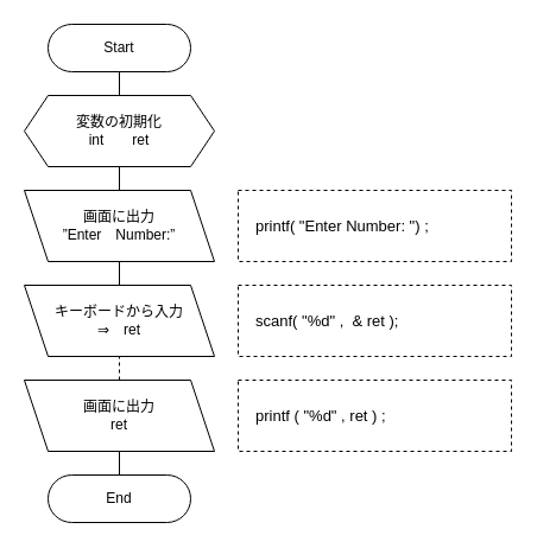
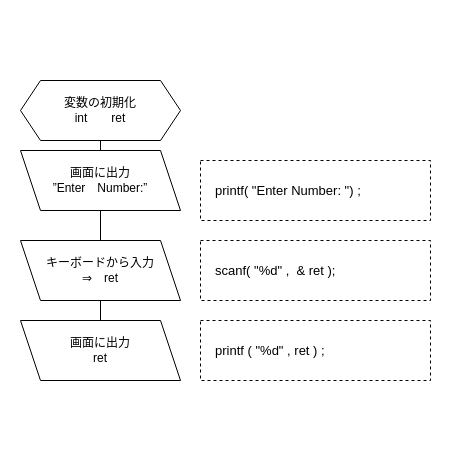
  <mxCell id="0" />
  <mxCell id="1" parent="0" />
- <mxCell id="2" value="Start" style="rounded=1;whiteSpace=wrap;html=1;arcSize=50;flipV=0;flipH=1;" parent="1" vertex="1"><mxGeometry x="40" y="20" width="120" height="40" as="geometry" /></mxCell>
  <mxCell id="3" value="変数の初期化&lt;br&gt;int　　ret" style="shape=hexagon;perimeter=hexagonPerimeter2;whiteSpace=wrap;html=1;fixedSize=1;flipV=0;flipH=1;" parent="1" vertex="1"><mxGeometry x="20" y="80" width="160" height="60" as="geometry" /></mxCell>
- <mxCell id="4" value="画面に出力&lt;br&gt;”Enter　Number:”" style="shape=parallelogram;perimeter=parallelogramPerimeter;whiteSpace=wrap;html=1;fixedSize=1;flipV=0;flipH=1;" parent="1" vertex="1"><mxGeometry x="20" y="160" width="160" height="60" as="geometry" /></mxCell>
+ <mxCell id="4" value="画面に出力&lt;br&gt;”Enter　Number:”" style="shape=parallelogram;perimeter=parallelogramPerimeter;whiteSpace=wrap;html=1;fixedSize=1;flipV=0;flipH=1;" parent="1" vertex="1"><mxGeometry x="20" y="150" width="160" height="60" as="geometry" /></mxCell>
  <mxCell id="5" value="キーボードから入力&lt;br&gt;⇒　ret" style="shape=parallelogram;perimeter=parallelogramPerimeter;whiteSpace=wrap;html=1;fixedSize=1;flipV=0;flipH=1;" parent="1" vertex="1"><mxGeometry x="20" y="240" width="160" height="60" as="geometry" /></mxCell>
  <mxCell id="6" value="画面に出力&lt;br&gt;ret" style="shape=parallelogram;perimeter=parallelogramPerimeter;whiteSpace=wrap;html=1;fixedSize=1;flipV=0;flipH=1;" parent="1" vertex="1"><mxGeometry x="20" y="320" width="160" height="60" as="geometry" /></mxCell>
- <mxCell id="7" value="End" style="rounded=1;whiteSpace=wrap;html=1;arcSize=50;flipV=0;flipH=1;" parent="1" vertex="1"><mxGeometry x="40" y="400" width="120" height="40" as="geometry" /></mxCell>
- <mxCell id="8" value="" style="endArrow=none;html=1;entryX=0.5;entryY=1;entryDx=0;entryDy=0;exitX=0.5;exitY=0;exitDx=0;exitDy=0;" parent="1" source="3" target="2" edge="1"><mxGeometry width="50" height="50" relative="1" as="geometry"><mxPoint x="-19" y="300" as="sourcePoint" /><mxPoint x="-69" y="250" as="targetPoint" /></mxGeometry></mxCell>
  <mxCell id="9" value="" style="endArrow=none;html=1;entryX=0.5;entryY=1;entryDx=0;entryDy=0;exitX=0.5;exitY=0;exitDx=0;exitDy=0;" parent="1" source="4" target="3" edge="1"><mxGeometry width="50" height="50" relative="1" as="geometry"><mxPoint x="-19" y="300" as="sourcePoint" /><mxPoint x="-69" y="250" as="targetPoint" /></mxGeometry></mxCell>
- <mxCell id="10" value="" style="endArrow=none;html=1;entryX=0.5;entryY=1;entryDx=0;entryDy=0;exitX=0.5;exitY=0;exitDx=0;exitDy=0;dashed=1;" parent="1" source="6" target="5" edge="1"><mxGeometry width="50" height="50" relative="1" as="geometry"><mxPoint x="-19" y="300" as="sourcePoint" /><mxPoint x="-69" y="250" as="targetPoint" /></mxGeometry></mxCell>
+ <mxCell id="10" value="" style="endArrow=none;html=1;entryX=0.5;entryY=1;entryDx=0;entryDy=0;exitX=0.5;exitY=0;exitDx=0;exitDy=0;" parent="1" source="6" target="5" edge="1"><mxGeometry width="50" height="50" relative="1" as="geometry"><mxPoint x="-19" y="300" as="sourcePoint" /><mxPoint x="-69" y="250" as="targetPoint" /></mxGeometry></mxCell>
  <mxCell id="11" value="" style="endArrow=none;html=1;entryX=0.5;entryY=1;entryDx=0;entryDy=0;exitX=0.5;exitY=0;exitDx=0;exitDy=0;" parent="1" source="5" target="4" edge="1"><mxGeometry width="50" height="50" relative="1" as="geometry"><mxPoint x="-19" y="300" as="sourcePoint" /><mxPoint x="-69" y="250" as="targetPoint" /></mxGeometry></mxCell>
- <mxCell id="12" value="" style="endArrow=none;html=1;entryX=0.5;entryY=1;entryDx=0;entryDy=0;exitX=0.5;exitY=0;exitDx=0;exitDy=0;" parent="1" source="7" target="6" edge="1"><mxGeometry width="50" height="50" relative="1" as="geometry"><mxPoint x="-19" y="300" as="sourcePoint" /><mxPoint x="-69" y="250" as="targetPoint" /></mxGeometry></mxCell>
  <mxCell id="13" value="　printf( &quot;Enter Number: &quot;) ;&amp;nbsp;" style="rounded=0;whiteSpace=wrap;html=1;dashed=1;align=left;fontSize=13;" vertex="1" parent="1"><mxGeometry x="200" y="160" width="230" height="60" as="geometry" /></mxCell>
  <mxCell id="14" value="　scanf( &quot;%d&quot; ,&amp;nbsp; &amp;amp; ret );" style="rounded=0;whiteSpace=wrap;html=1;dashed=1;align=left;fontSize=13;" vertex="1" parent="1"><mxGeometry x="200" y="240" width="230" height="60" as="geometry" /></mxCell>
  <mxCell id="15" value="　printf ( &quot;%d&quot; , ret ) ;" style="rounded=0;whiteSpace=wrap;html=1;dashed=1;align=left;fontSize=13;" vertex="1" parent="1"><mxGeometry x="200" y="320" width="230" height="60" as="geometry" /></mxCell>
